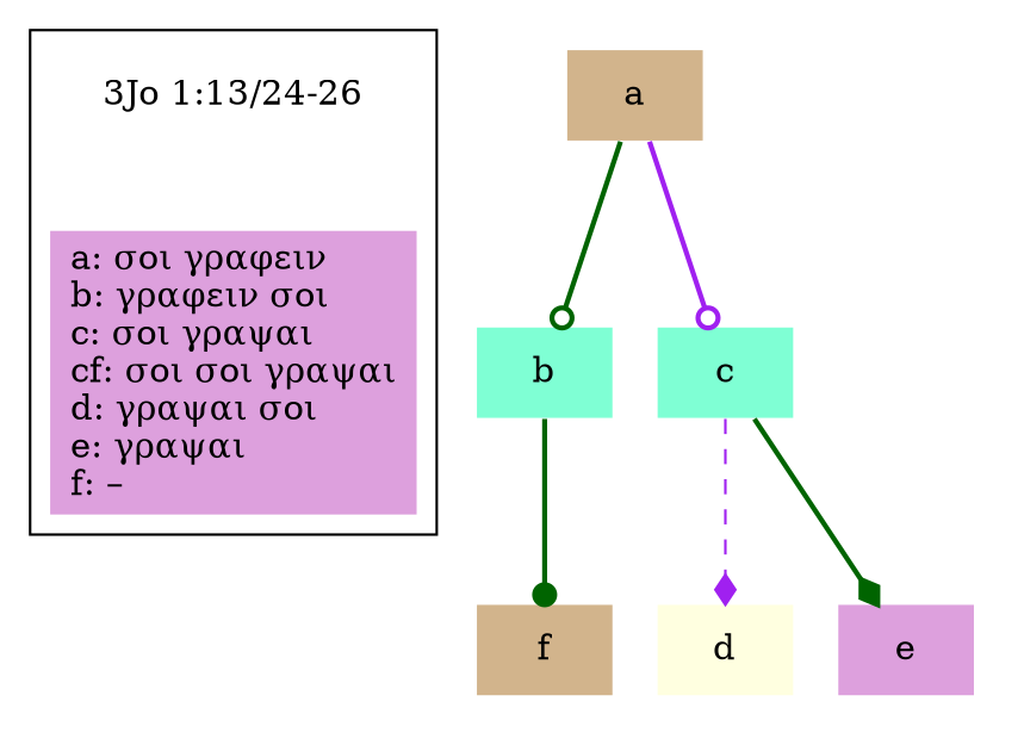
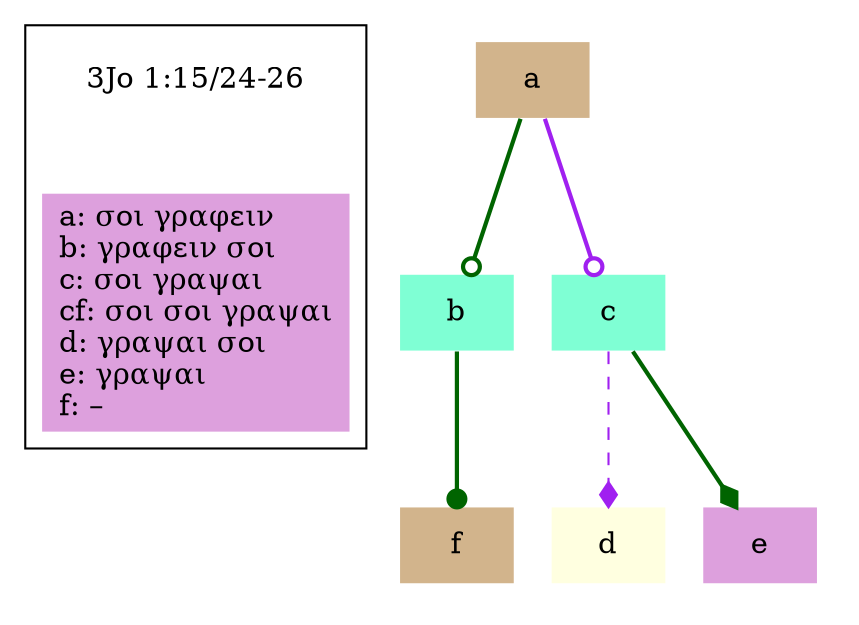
  digraph {
    node [fillcolor=plum shape=plaintext style=filled]
    edge [style=bold arrowhead=odot color=darkgreen]
-   n1 [fillcolor=white label="3Jo 1:13/24-26"]
+   n1 [fillcolor=white label="3Jo 1:15/24-26"]
    n2 [label="a: σοι γραφειν\lb: γραφειν σοι\lc: σοι γραψαι\lcf: σοι σοι γραψαι\ld: γραψαι σοι\le: γραψαι\lf: –\l"]
    n3 [fillcolor=tan label=a]
    n4 [fillcolor=aquamarine label=b]
    n5 [fillcolor=aquamarine label=c]
    n6 [fillcolor=tan label=f]
    n7 [fillcolor=lightyellow label=d]
    n8 [label=e]
    subgraph cluster_1 {
      n1
      n2
    }
    subgraph cluster_2 {
      style=invis
      n3
      n4
      n5
      n6
      n7
      n8
    }
    n1 -> n2 [style=invis arrowhead="" color=""]
    n3 -> n4
    n3 -> n5 [color=purple]
    n4 -> n6 [arrowhead=dot]
    n5 -> n7 [arrowhead=diamond color=purple style=dashed]
    n5 -> n8 [arrowhead=diamond]
  }
